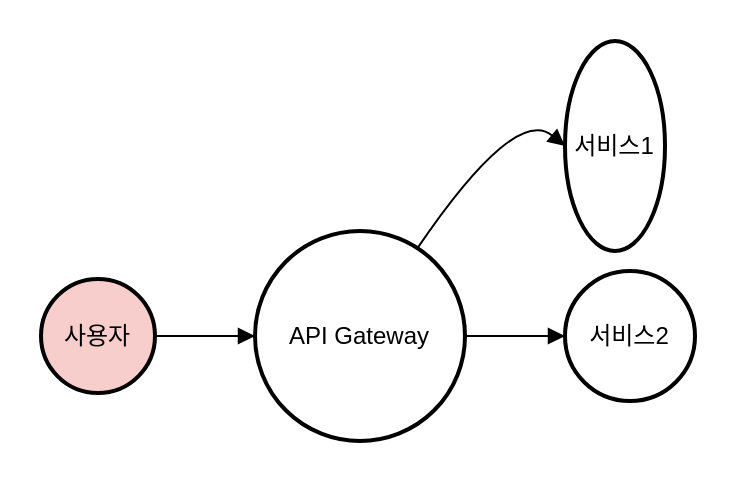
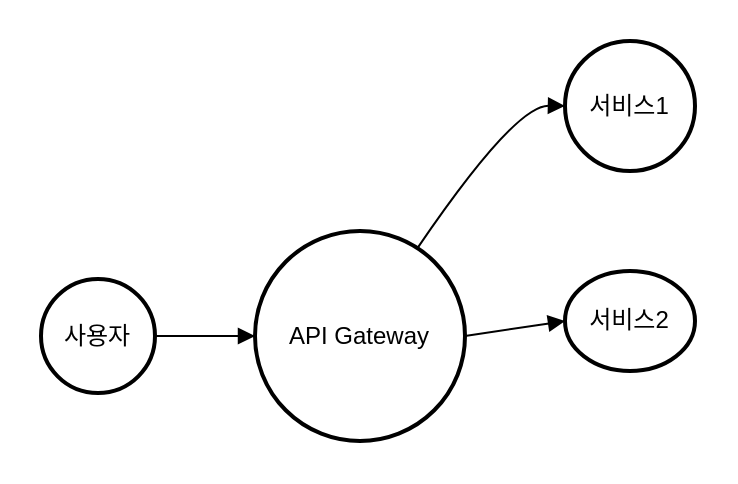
  <mxCell id="0" />
  <mxCell id="1" parent="0" />
- <mxCell id="2" value="사용자" style="ellipse;aspect=fixed;strokeWidth=2;whiteSpace=wrap;fillColor=#f8cecc;" vertex="1" parent="1"><mxGeometry y="139" width="57" height="57" as="geometry" x="20" /></mxCell>
+ <mxCell id="2" value="사용자" style="ellipse;aspect=fixed;strokeWidth=2;whiteSpace=wrap;" vertex="1" parent="1"><mxGeometry y="139" width="57" height="57" as="geometry" x="20" /></mxCell>
  <mxCell id="3" value="API Gateway" style="ellipse;aspect=fixed;strokeWidth=2;whiteSpace=wrap;" vertex="1" parent="1"><mxGeometry x="127" y="115" width="105" height="105" as="geometry" /></mxCell>
- <mxCell id="4" value="서비스1" style="ellipse;aspect=fixed;strokeWidth=2;whiteSpace=wrap;" vertex="1" parent="1"><mxGeometry x="282" y="20" width="50" height="105" as="geometry" /></mxCell>
- <mxCell id="5" value="서비스2" style="ellipse;aspect=fixed;strokeWidth=2;whiteSpace=wrap;" vertex="1" parent="1"><mxGeometry x="282" y="135" width="65" height="65" as="geometry" /></mxCell>
+ <mxCell id="4" value="서비스1" style="ellipse;aspect=fixed;strokeWidth=2;whiteSpace=wrap;" vertex="1" parent="1"><mxGeometry x="282" width="65" height="65" as="geometry" y="20" /></mxCell>
+ <mxCell id="5" value="서비스2" style="ellipse;aspect=fixed;strokeWidth=2;whiteSpace=wrap;" vertex="1" parent="1"><mxGeometry x="282" y="135" width="65" height="50" as="geometry" /></mxCell>
  <mxCell id="6" value="" style="curved=1;startArrow=none;endArrow=block;exitX=0.99;exitY=0.5;entryX=0;entryY=0.5;" edge="1" parent="1" source="2" target="3"><mxGeometry relative="1" as="geometry"><Array as="points" /></mxGeometry></mxCell>
  <mxCell id="7" value="" style="curved=1;startArrow=none;endArrow=block;exitX=0.83;exitY=0;entryX=-0.01;entryY=0.5;" edge="1" parent="1" source="3" target="4"><mxGeometry relative="1" as="geometry"><Array as="points"><mxPoint x="257" y="52" /></Array></mxGeometry></mxCell>
  <mxCell id="8" value="" style="curved=1;startArrow=none;endArrow=block;exitX=1;exitY=0.5;entryX=-0.01;entryY=0.5;" edge="1" parent="1" source="3" target="5"><mxGeometry relative="1" as="geometry"><Array as="points" /></mxGeometry></mxCell>
